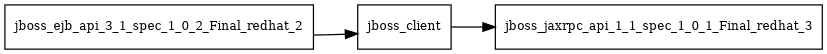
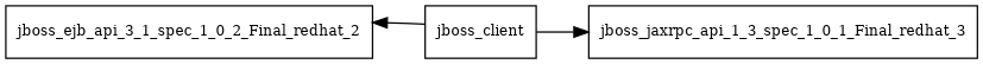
  digraph {
    rankdir=LR
    node [fontsize=10.0 shape=box]
    edge [color=black style=solid]
    jboss_ejb_api_3_1_spec_1_0_2_Final_redhat_2
    jboss_client
-   jboss_jaxrpc_api_1_1_spec_1_0_1_Final_redhat_3
-   jboss_ejb_api_3_1_spec_1_0_2_Final_redhat_2 -> jboss_client
+   jboss_jaxrpc_api_1_1_spec_1_0_1_Final_redhat_3 [label=jboss_jaxrpc_api_1_3_spec_1_0_1_Final_redhat_3]
+   jboss_client -> jboss_ejb_api_3_1_spec_1_0_2_Final_redhat_2
    jboss_client -> jboss_jaxrpc_api_1_1_spec_1_0_1_Final_redhat_3
  }
